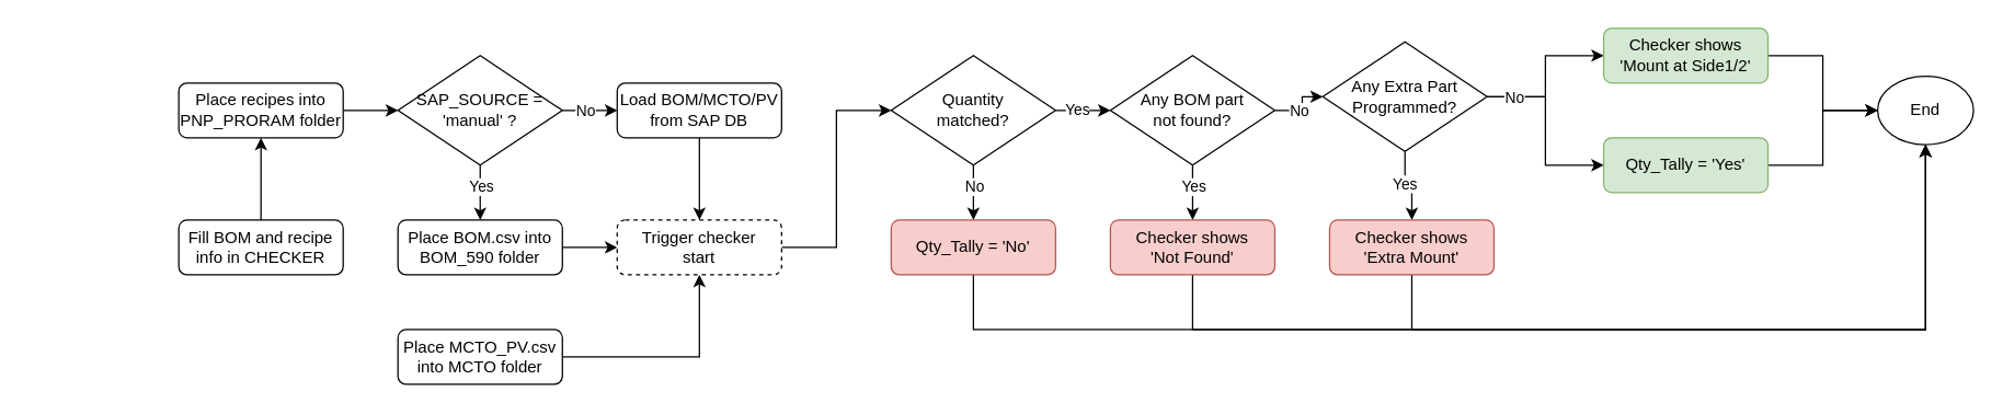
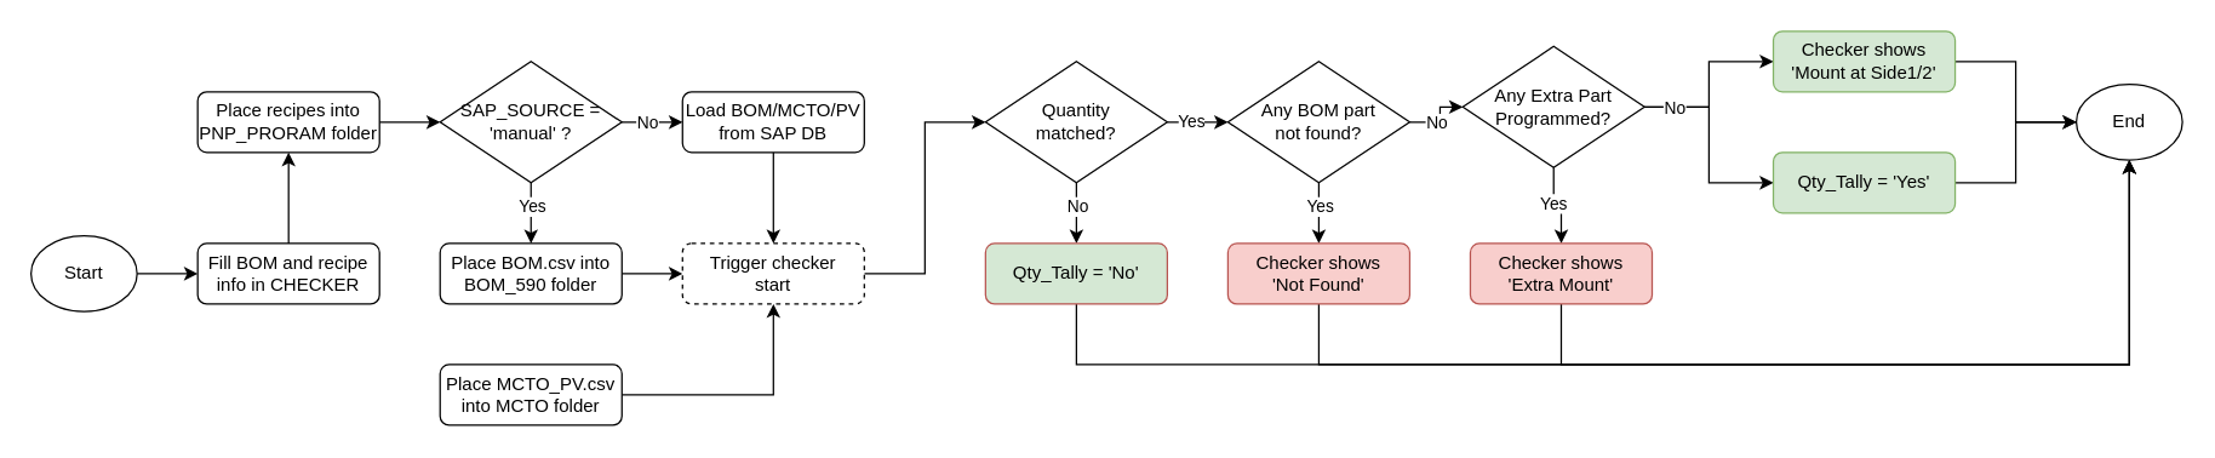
  <mxCell id="0" />
  <mxCell id="1" parent="0" />
+ <mxCell id="2" value="" style="edgeStyle=orthogonalEdgeStyle;rounded=0;orthogonalLoop=1;jettySize=auto;html=1;" edge="1" parent="1" source="3" target="17"><mxGeometry relative="1" as="geometry" /></mxCell>
+ <mxCell id="3" value="Start" style="ellipse;whiteSpace=wrap;html=1;" parent="1" vertex="1"><mxGeometry x="20" y="155" width="70" height="50" as="geometry" /></mxCell>
  <mxCell id="4" value="" style="edgeStyle=orthogonalEdgeStyle;rounded=0;orthogonalLoop=1;jettySize=auto;html=1;" parent="1" source="8" edge="1"><mxGeometry relative="1" as="geometry"><mxPoint x="350" y="160" as="targetPoint" /></mxGeometry></mxCell>
  <mxCell id="5" value="Yes" style="edgeLabel;html=1;align=center;verticalAlign=middle;resizable=0;points=[];" parent="4" vertex="1" connectable="0"><mxGeometry x="-0.3" relative="1" as="geometry"><mxPoint y="1" as="offset" /></mxGeometry></mxCell>
  <mxCell id="6" value="" style="edgeStyle=orthogonalEdgeStyle;rounded=0;orthogonalLoop=1;jettySize=auto;html=1;" edge="1" parent="1" source="8" target="19"><mxGeometry relative="1" as="geometry" /></mxCell>
  <mxCell id="7" value="No" style="edgeLabel;html=1;align=center;verticalAlign=middle;resizable=0;points=[];" vertex="1" connectable="0" parent="6"><mxGeometry x="-0.22" relative="1" as="geometry"><mxPoint as="offset" /></mxGeometry></mxCell>
  <mxCell id="8" value="SAP_SOURCE = 'manual' ?" style="rhombus;whiteSpace=wrap;html=1;" parent="1" vertex="1"><mxGeometry x="290" y="40" width="120" height="80" as="geometry" /></mxCell>
  <mxCell id="9" value="" style="edgeStyle=orthogonalEdgeStyle;rounded=0;orthogonalLoop=1;jettySize=auto;html=1;" edge="1" parent="1" source="10" target="47"><mxGeometry relative="1" as="geometry" /></mxCell>
  <mxCell id="10" value="Place BOM.csv into BOM_590 folder" style="rounded=1;whiteSpace=wrap;html=1;fontSize=12;glass=0;strokeWidth=1;shadow=0;" vertex="1" parent="1"><mxGeometry x="290" y="160" width="120" height="40" as="geometry" /></mxCell>
  <mxCell id="11" style="edgeStyle=orthogonalEdgeStyle;rounded=0;orthogonalLoop=1;jettySize=auto;html=1;entryX=0.5;entryY=1;entryDx=0;entryDy=0;" edge="1" parent="1" source="12" target="47"><mxGeometry relative="1" as="geometry" /></mxCell>
  <mxCell id="12" value="Place MCTO_PV.csv into MCTO folder" style="rounded=1;whiteSpace=wrap;html=1;fontSize=12;glass=0;strokeWidth=1;shadow=0;" vertex="1" parent="1"><mxGeometry x="290" y="240" width="120" height="40" as="geometry" /></mxCell>
  <mxCell id="13" value="" style="edgeStyle=orthogonalEdgeStyle;rounded=0;orthogonalLoop=1;jettySize=auto;html=1;" edge="1" parent="1" source="14" target="8"><mxGeometry relative="1" as="geometry" /></mxCell>
  <mxCell id="14" value="Place recipes into PNP_PRORAM folder" style="rounded=1;whiteSpace=wrap;html=1;fontSize=12;glass=0;strokeWidth=1;shadow=0;" vertex="1" parent="1"><mxGeometry x="130" y="60" width="120" height="40" as="geometry" /></mxCell>
  <mxCell id="15" value="End" style="ellipse;whiteSpace=wrap;html=1;" vertex="1" parent="1"><mxGeometry x="1370" y="55" width="70" height="50" as="geometry" /></mxCell>
  <mxCell id="16" value="" style="edgeStyle=orthogonalEdgeStyle;rounded=0;orthogonalLoop=1;jettySize=auto;html=1;" edge="1" parent="1" source="17" target="14"><mxGeometry relative="1" as="geometry" /></mxCell>
  <mxCell id="17" value="Fill BOM and recipe info in CHECKER" style="rounded=1;whiteSpace=wrap;html=1;fontSize=12;glass=0;strokeWidth=1;shadow=0;" vertex="1" parent="1"><mxGeometry x="130" y="160" width="120" height="40" as="geometry" /></mxCell>
  <mxCell id="18" value="" style="edgeStyle=orthogonalEdgeStyle;rounded=0;orthogonalLoop=1;jettySize=auto;html=1;" edge="1" parent="1" source="19" target="47"><mxGeometry relative="1" as="geometry" /></mxCell>
  <mxCell id="19" value="Load BOM/MCTO/PV from SAP DB" style="rounded=1;whiteSpace=wrap;html=1;fontSize=12;glass=0;strokeWidth=1;shadow=0;" vertex="1" parent="1"><mxGeometry x="450" y="60" width="120" height="40" as="geometry" /></mxCell>
  <mxCell id="20" value="" style="edgeStyle=orthogonalEdgeStyle;rounded=0;orthogonalLoop=1;jettySize=auto;html=1;" edge="1" parent="1" source="24" target="26"><mxGeometry relative="1" as="geometry" /></mxCell>
  <mxCell id="21" value="No" style="edgeLabel;html=1;align=center;verticalAlign=middle;resizable=0;points=[];" vertex="1" connectable="0" parent="20"><mxGeometry x="-0.28" y="-1" relative="1" as="geometry"><mxPoint x="1" y="1" as="offset" /></mxGeometry></mxCell>
  <mxCell id="22" value="" style="edgeStyle=orthogonalEdgeStyle;rounded=0;orthogonalLoop=1;jettySize=auto;html=1;" edge="1" parent="1" source="24" target="31"><mxGeometry relative="1" as="geometry" /></mxCell>
  <mxCell id="23" value="Yes" style="edgeLabel;html=1;align=center;verticalAlign=middle;resizable=0;points=[];" vertex="1" connectable="0" parent="22"><mxGeometry x="-0.06" y="-1" relative="1" as="geometry"><mxPoint x="-4" y="-2" as="offset" /></mxGeometry></mxCell>
  <mxCell id="24" value="Quantity &lt;br&gt;matched?" style="rhombus;whiteSpace=wrap;html=1;" vertex="1" parent="1"><mxGeometry x="650" y="40" width="120" height="80" as="geometry" /></mxCell>
  <mxCell id="25" style="edgeStyle=orthogonalEdgeStyle;rounded=0;orthogonalLoop=1;jettySize=auto;html=1;entryX=0.5;entryY=1;entryDx=0;entryDy=0;exitX=0.5;exitY=1;exitDx=0;exitDy=0;" edge="1" parent="1" source="26" target="15"><mxGeometry relative="1" as="geometry"><Array as="points"><mxPoint x="710" y="240" /><mxPoint x="1405" y="240" /></Array></mxGeometry></mxCell>
- <mxCell id="26" value="Qty_Tally = 'No'" style="rounded=1;whiteSpace=wrap;html=1;fontSize=12;glass=0;strokeWidth=1;shadow=0;fillColor=#f8cecc;strokeColor=#b85450;" vertex="1" parent="1"><mxGeometry x="650" y="160" width="120" height="40" as="geometry" /></mxCell>
+ <mxCell id="26" value="Qty_Tally = 'No'" style="rounded=1;whiteSpace=wrap;html=1;fontSize=12;glass=0;strokeWidth=1;shadow=0;fillColor=#d5e8d4;strokeColor=#b85450;" vertex="1" parent="1"><mxGeometry x="650" y="160" width="120" height="40" as="geometry" /></mxCell>
  <mxCell id="27" value="" style="edgeStyle=orthogonalEdgeStyle;rounded=0;orthogonalLoop=1;jettySize=auto;html=1;" edge="1" parent="1" source="31" target="43"><mxGeometry relative="1" as="geometry" /></mxCell>
  <mxCell id="28" value="Yes" style="edgeLabel;html=1;align=center;verticalAlign=middle;resizable=0;points=[];" vertex="1" connectable="0" parent="27"><mxGeometry x="-0.23" y="2" relative="1" as="geometry"><mxPoint x="-2" as="offset" /></mxGeometry></mxCell>
  <mxCell id="29" value="" style="edgeStyle=orthogonalEdgeStyle;rounded=0;orthogonalLoop=1;jettySize=auto;html=1;" edge="1" parent="1" source="31" target="37"><mxGeometry relative="1" as="geometry" /></mxCell>
  <mxCell id="30" value="No" style="edgeLabel;html=1;align=center;verticalAlign=middle;resizable=0;points=[];" vertex="1" connectable="0" parent="29"><mxGeometry x="-0.11" y="1" relative="1" as="geometry"><mxPoint x="-2" as="offset" /></mxGeometry></mxCell>
  <mxCell id="31" value="Any BOM part&lt;br&gt;not found?" style="rhombus;whiteSpace=wrap;html=1;" vertex="1" parent="1"><mxGeometry x="810" y="40" width="120" height="80" as="geometry" /></mxCell>
  <mxCell id="32" value="" style="edgeStyle=orthogonalEdgeStyle;rounded=0;orthogonalLoop=1;jettySize=auto;html=1;" edge="1" parent="1" source="37" target="39"><mxGeometry relative="1" as="geometry" /></mxCell>
  <mxCell id="33" value="Yes" style="edgeLabel;html=1;align=center;verticalAlign=middle;resizable=0;points=[];" vertex="1" connectable="0" parent="32"><mxGeometry x="-0.18" y="-1" relative="1" as="geometry"><mxPoint as="offset" /></mxGeometry></mxCell>
  <mxCell id="34" style="edgeStyle=orthogonalEdgeStyle;rounded=0;orthogonalLoop=1;jettySize=auto;html=1;entryX=0;entryY=0.5;entryDx=0;entryDy=0;" edge="1" parent="1" source="37" target="45"><mxGeometry relative="1" as="geometry" /></mxCell>
  <mxCell id="35" style="edgeStyle=orthogonalEdgeStyle;rounded=0;orthogonalLoop=1;jettySize=auto;html=1;entryX=0;entryY=0.5;entryDx=0;entryDy=0;" edge="1" parent="1" source="37" target="41"><mxGeometry relative="1" as="geometry" /></mxCell>
  <mxCell id="36" value="No" style="edgeLabel;html=1;align=center;verticalAlign=middle;resizable=0;points=[];" vertex="1" connectable="0" parent="35"><mxGeometry x="-0.67" y="-1" relative="1" as="geometry"><mxPoint x="-3" y="-1" as="offset" /></mxGeometry></mxCell>
  <mxCell id="37" value="Any Extra Part Programmed?" style="rhombus;whiteSpace=wrap;html=1;" vertex="1" parent="1"><mxGeometry x="965" y="30" width="120" height="80" as="geometry" /></mxCell>
  <mxCell id="38" style="edgeStyle=orthogonalEdgeStyle;rounded=0;orthogonalLoop=1;jettySize=auto;html=1;entryX=0.5;entryY=1;entryDx=0;entryDy=0;exitX=0.5;exitY=1;exitDx=0;exitDy=0;" edge="1" parent="1" source="39" target="15"><mxGeometry relative="1" as="geometry"><Array as="points"><mxPoint x="1030" y="240" /><mxPoint x="1405" y="240" /></Array></mxGeometry></mxCell>
  <mxCell id="39" value="Checker shows &lt;br&gt;'Extra Mount'" style="rounded=1;whiteSpace=wrap;html=1;fontSize=12;glass=0;strokeWidth=1;shadow=0;fillColor=#f8cecc;strokeColor=#b85450;" vertex="1" parent="1"><mxGeometry x="970" y="160" width="120" height="40" as="geometry" /></mxCell>
  <mxCell id="40" style="edgeStyle=orthogonalEdgeStyle;rounded=0;orthogonalLoop=1;jettySize=auto;html=1;entryX=0;entryY=0.5;entryDx=0;entryDy=0;" edge="1" parent="1" source="41" target="15"><mxGeometry relative="1" as="geometry" /></mxCell>
  <mxCell id="41" value="Qty_Tally = 'Yes'" style="rounded=1;whiteSpace=wrap;html=1;fontSize=12;glass=0;strokeWidth=1;shadow=0;fillColor=#d5e8d4;strokeColor=#82b366;" vertex="1" parent="1"><mxGeometry x="1170" y="100" width="120" height="40" as="geometry" /></mxCell>
  <mxCell id="42" style="edgeStyle=orthogonalEdgeStyle;rounded=0;orthogonalLoop=1;jettySize=auto;html=1;entryX=0.5;entryY=1;entryDx=0;entryDy=0;exitX=0.5;exitY=1;exitDx=0;exitDy=0;" edge="1" parent="1" source="43" target="15"><mxGeometry relative="1" as="geometry"><Array as="points"><mxPoint x="870" y="240" /><mxPoint x="1405" y="240" /></Array></mxGeometry></mxCell>
  <mxCell id="43" value="Checker shows&lt;br&gt;'Not Found'" style="rounded=1;whiteSpace=wrap;html=1;fontSize=12;glass=0;strokeWidth=1;shadow=0;fillColor=#f8cecc;strokeColor=#b85450;" vertex="1" parent="1"><mxGeometry x="810" y="160" width="120" height="40" as="geometry" /></mxCell>
  <mxCell id="44" style="edgeStyle=orthogonalEdgeStyle;rounded=0;orthogonalLoop=1;jettySize=auto;html=1;entryX=0;entryY=0.5;entryDx=0;entryDy=0;" edge="1" parent="1" source="45" target="15"><mxGeometry relative="1" as="geometry" /></mxCell>
  <mxCell id="45" value="Checker shows&lt;br&gt;'Mount at Side1/2'" style="rounded=1;whiteSpace=wrap;html=1;fontSize=12;glass=0;strokeWidth=1;shadow=0;fillColor=#d5e8d4;strokeColor=#82b366;" vertex="1" parent="1"><mxGeometry x="1170" y="20" width="120" height="40" as="geometry" /></mxCell>
  <mxCell id="46" style="edgeStyle=orthogonalEdgeStyle;rounded=0;orthogonalLoop=1;jettySize=auto;html=1;entryX=0;entryY=0.5;entryDx=0;entryDy=0;" edge="1" parent="1" source="47" target="24"><mxGeometry relative="1" as="geometry" /></mxCell>
  <mxCell id="47" value="Trigger checker &lt;br&gt;start" style="rounded=1;whiteSpace=wrap;html=1;fontSize=12;glass=0;strokeWidth=1;shadow=0;dashed=1;" vertex="1" parent="1"><mxGeometry x="450" y="160" width="120" height="40" as="geometry" /></mxCell>
